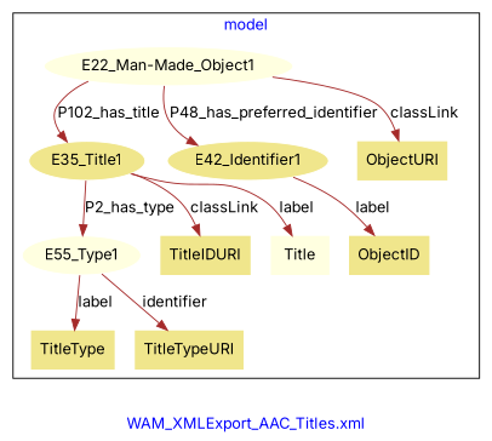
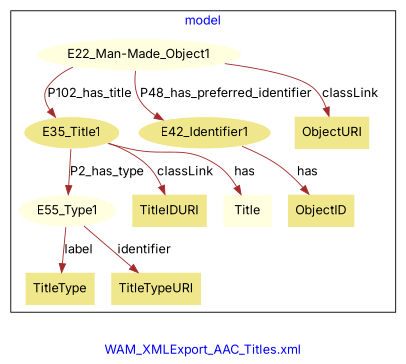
  digraph {
    fontcolor=blue
    fontname=Inter
    label="WAM_XMLExport_AAC_Titles.xml"
    remincross=true
    node [fillcolor=khaki fontname=Inter style=filled shape=plaintext]
    edge [color=brown fontcolor=black fontname=Inter]
    n1 [color=white fillcolor=lightyellow label="E22_Man-Made_Object1" shape=""]
    n2 [color=white label=E35_Title1 shape=""]
    n3 [color=white label=E42_Identifier1 shape=""]
    n4 [color=white fillcolor=lightyellow label=E55_Type1 shape=""]
    n5 [label=TitleIDURI]
    n6 [label=ObjectID]
    n7 [label=ObjectURI]
    n8 [label=TitleType]
    n9 [label=TitleTypeURI]
    n10 [fillcolor=lightyellow label=Title]
    subgraph cluster_1 {
      label=model
      n1
      n2
      n3
      n4
      n5
      n6
      n7
      n8
      n9
      n10
    }
    n1 -> n2 [label=P102_has_title]
    n1 -> n3 [label=P48_has_preferred_identifier]
    n1 -> n7 [label=classLink]
    n2 -> n4 [label=P2_has_type]
    n2 -> n5 [label=classLink]
-   n2 -> n10 [label=label]
-   n3 -> n6 [label=label]
+   n2 -> n10 [label=has]
+   n3 -> n6 [label=has]
    n4 -> n8 [label=label]
    n4 -> n9 [label=identifier]
  }
